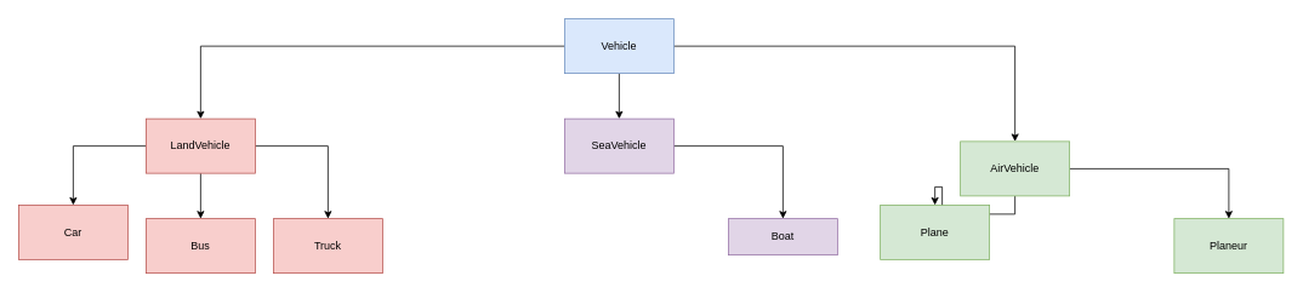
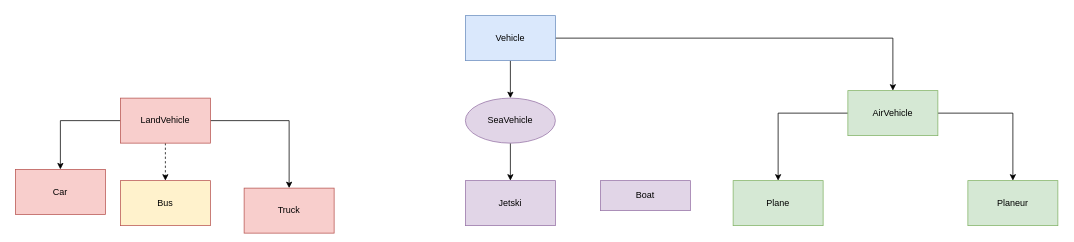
  <mxCell id="0" />
  <mxCell id="1" parent="0" />
- <mxCell id="2" value="" style="edgeStyle=orthogonalEdgeStyle;rounded=0;orthogonalLoop=1;jettySize=auto;html=1;" edge="1" parent="1" source="5" target="9"><mxGeometry relative="1" as="geometry" /></mxCell>
  <mxCell id="3" value="" style="edgeStyle=orthogonalEdgeStyle;rounded=0;orthogonalLoop=1;jettySize=auto;html=1;" edge="1" parent="1" source="5" target="12"><mxGeometry relative="1" as="geometry" /></mxCell>
  <mxCell id="4" value="" style="edgeStyle=orthogonalEdgeStyle;rounded=0;orthogonalLoop=1;jettySize=auto;html=1;" edge="1" parent="1" source="5" target="15"><mxGeometry relative="1" as="geometry" /></mxCell>
  <mxCell id="5" value="Vehicle" style="rounded=0;whiteSpace=wrap;html=1;fillColor=#dae8fc;strokeColor=#6c8ebf;" vertex="1" parent="1"><mxGeometry x="620" y="20" width="120" height="60" as="geometry" /></mxCell>
  <mxCell id="6" value="" style="edgeStyle=orthogonalEdgeStyle;rounded=0;orthogonalLoop=1;jettySize=auto;html=1;" edge="1" parent="1" source="9" target="16"><mxGeometry relative="1" as="geometry" /></mxCell>
- <mxCell id="7" value="" style="edgeStyle=orthogonalEdgeStyle;rounded=0;orthogonalLoop=1;jettySize=auto;html=1;" edge="1" parent="1" source="9" target="17"><mxGeometry relative="1" as="geometry" /></mxCell>
+ <mxCell id="7" value="" style="edgeStyle=orthogonalEdgeStyle;rounded=0;orthogonalLoop=1;jettySize=auto;html=1;dashed=1;" edge="1" parent="1" source="9" target="17"><mxGeometry relative="1" as="geometry" /></mxCell>
  <mxCell id="8" value="" style="edgeStyle=orthogonalEdgeStyle;rounded=0;orthogonalLoop=1;jettySize=auto;html=1;" edge="1" parent="1" source="9" target="18"><mxGeometry relative="1" as="geometry" /></mxCell>
  <mxCell id="9" value="LandVehicle" style="rounded=0;whiteSpace=wrap;html=1;fillColor=#f8cecc;strokeColor=#b85450;" vertex="1" parent="1"><mxGeometry x="160" y="130" width="120" height="60" as="geometry" /></mxCell>
- <mxCell id="11" value="" style="edgeStyle=orthogonalEdgeStyle;rounded=0;orthogonalLoop=1;jettySize=auto;html=1;" edge="1" parent="1" source="12" target="20"><mxGeometry relative="1" as="geometry" /></mxCell>
- <mxCell id="12" value="SeaVehicle" style="rounded=0;whiteSpace=wrap;html=1;fillColor=#e1d5e7;strokeColor=#9673a6;" vertex="1" parent="1"><mxGeometry x="620" y="130" width="120" height="60" as="geometry" /></mxCell>
+ <mxCell id="10" value="" style="edgeStyle=orthogonalEdgeStyle;rounded=0;orthogonalLoop=1;jettySize=auto;html=1;" edge="1" parent="1" source="12" target="19"><mxGeometry relative="1" as="geometry" /></mxCell>
+ <mxCell id="12" value="SeaVehicle" style="ellipse;whiteSpace=wrap;html=1;fillColor=#e1d5e7;strokeColor=#9673a6;" vertex="1" parent="1"><mxGeometry x="620" y="130" width="120" height="60" as="geometry" /></mxCell>
  <mxCell id="13" value="" style="edgeStyle=orthogonalEdgeStyle;rounded=0;orthogonalLoop=1;jettySize=auto;html=1;" edge="1" parent="1" source="15" target="21"><mxGeometry relative="1" as="geometry" /></mxCell>
  <mxCell id="14" value="" style="edgeStyle=orthogonalEdgeStyle;rounded=0;orthogonalLoop=1;jettySize=auto;html=1;" edge="1" parent="1" source="15" target="22"><mxGeometry relative="1" as="geometry" /></mxCell>
- <mxCell id="15" value="AirVehicle" style="rounded=0;whiteSpace=wrap;html=1;fillColor=#d5e8d4;strokeColor=#82b366;" vertex="1" parent="1"><mxGeometry x="1055" y="155" width="120" height="60" as="geometry" /></mxCell>
+ <mxCell id="15" value="AirVehicle" style="rounded=0;whiteSpace=wrap;html=1;fillColor=#d5e8d4;strokeColor=#82b366;" vertex="1" parent="1"><mxGeometry x="1130" y="120" width="120" height="60" as="geometry" /></mxCell>
  <mxCell id="16" value="Car" style="rounded=0;whiteSpace=wrap;html=1;fillColor=#f8cecc;strokeColor=#b85450;" vertex="1" parent="1"><mxGeometry x="20" y="225" width="120" height="60" as="geometry" /></mxCell>
- <mxCell id="17" value="Bus" style="rounded=0;whiteSpace=wrap;html=1;fillColor=#f8cecc;strokeColor=#b85450;" vertex="1" parent="1"><mxGeometry x="160" y="240" width="120" height="60" as="geometry" /></mxCell>
- <mxCell id="18" value="Truck" style="rounded=0;whiteSpace=wrap;html=1;fillColor=#f8cecc;strokeColor=#b85450;" vertex="1" parent="1"><mxGeometry x="300" y="240" width="120" height="60" as="geometry" /></mxCell>
+ <mxCell id="17" value="Bus" style="rounded=0;whiteSpace=wrap;html=1;fillColor=#fff2cc;strokeColor=#b85450;" vertex="1" parent="1"><mxGeometry x="160" y="240" width="120" height="60" as="geometry" /></mxCell>
+ <mxCell id="18" value="Truck" style="rounded=0;whiteSpace=wrap;html=1;fillColor=#f8cecc;strokeColor=#b85450;" vertex="1" parent="1"><mxGeometry x="325" y="250" width="120" height="60" as="geometry" /></mxCell>
+ <mxCell id="19" value="Jetski" style="rounded=0;whiteSpace=wrap;html=1;fillColor=#e1d5e7;strokeColor=#9673a6;" vertex="1" parent="1"><mxGeometry x="620" y="240" width="120" height="60" as="geometry" /></mxCell>
  <mxCell id="20" value="Boat" style="rounded=0;whiteSpace=wrap;html=1;fillColor=#e1d5e7;strokeColor=#9673a6;" vertex="1" parent="1"><mxGeometry x="800" y="240" width="120" height="40" as="geometry" /></mxCell>
- <mxCell id="21" value="Plane" style="rounded=0;whiteSpace=wrap;html=1;fillColor=#d5e8d4;strokeColor=#82b366;" vertex="1" parent="1"><mxGeometry x="967" y="225" width="120" height="60" as="geometry" /></mxCell>
+ <mxCell id="21" value="Plane" style="rounded=0;whiteSpace=wrap;html=1;fillColor=#d5e8d4;strokeColor=#82b366;" vertex="1" parent="1"><mxGeometry x="977" y="240" width="120" height="60" as="geometry" /></mxCell>
  <mxCell id="22" value="Planeur" style="rounded=0;whiteSpace=wrap;html=1;fillColor=#d5e8d4;strokeColor=#82b366;" vertex="1" parent="1"><mxGeometry x="1290" y="240" width="120" height="60" as="geometry" /></mxCell>
